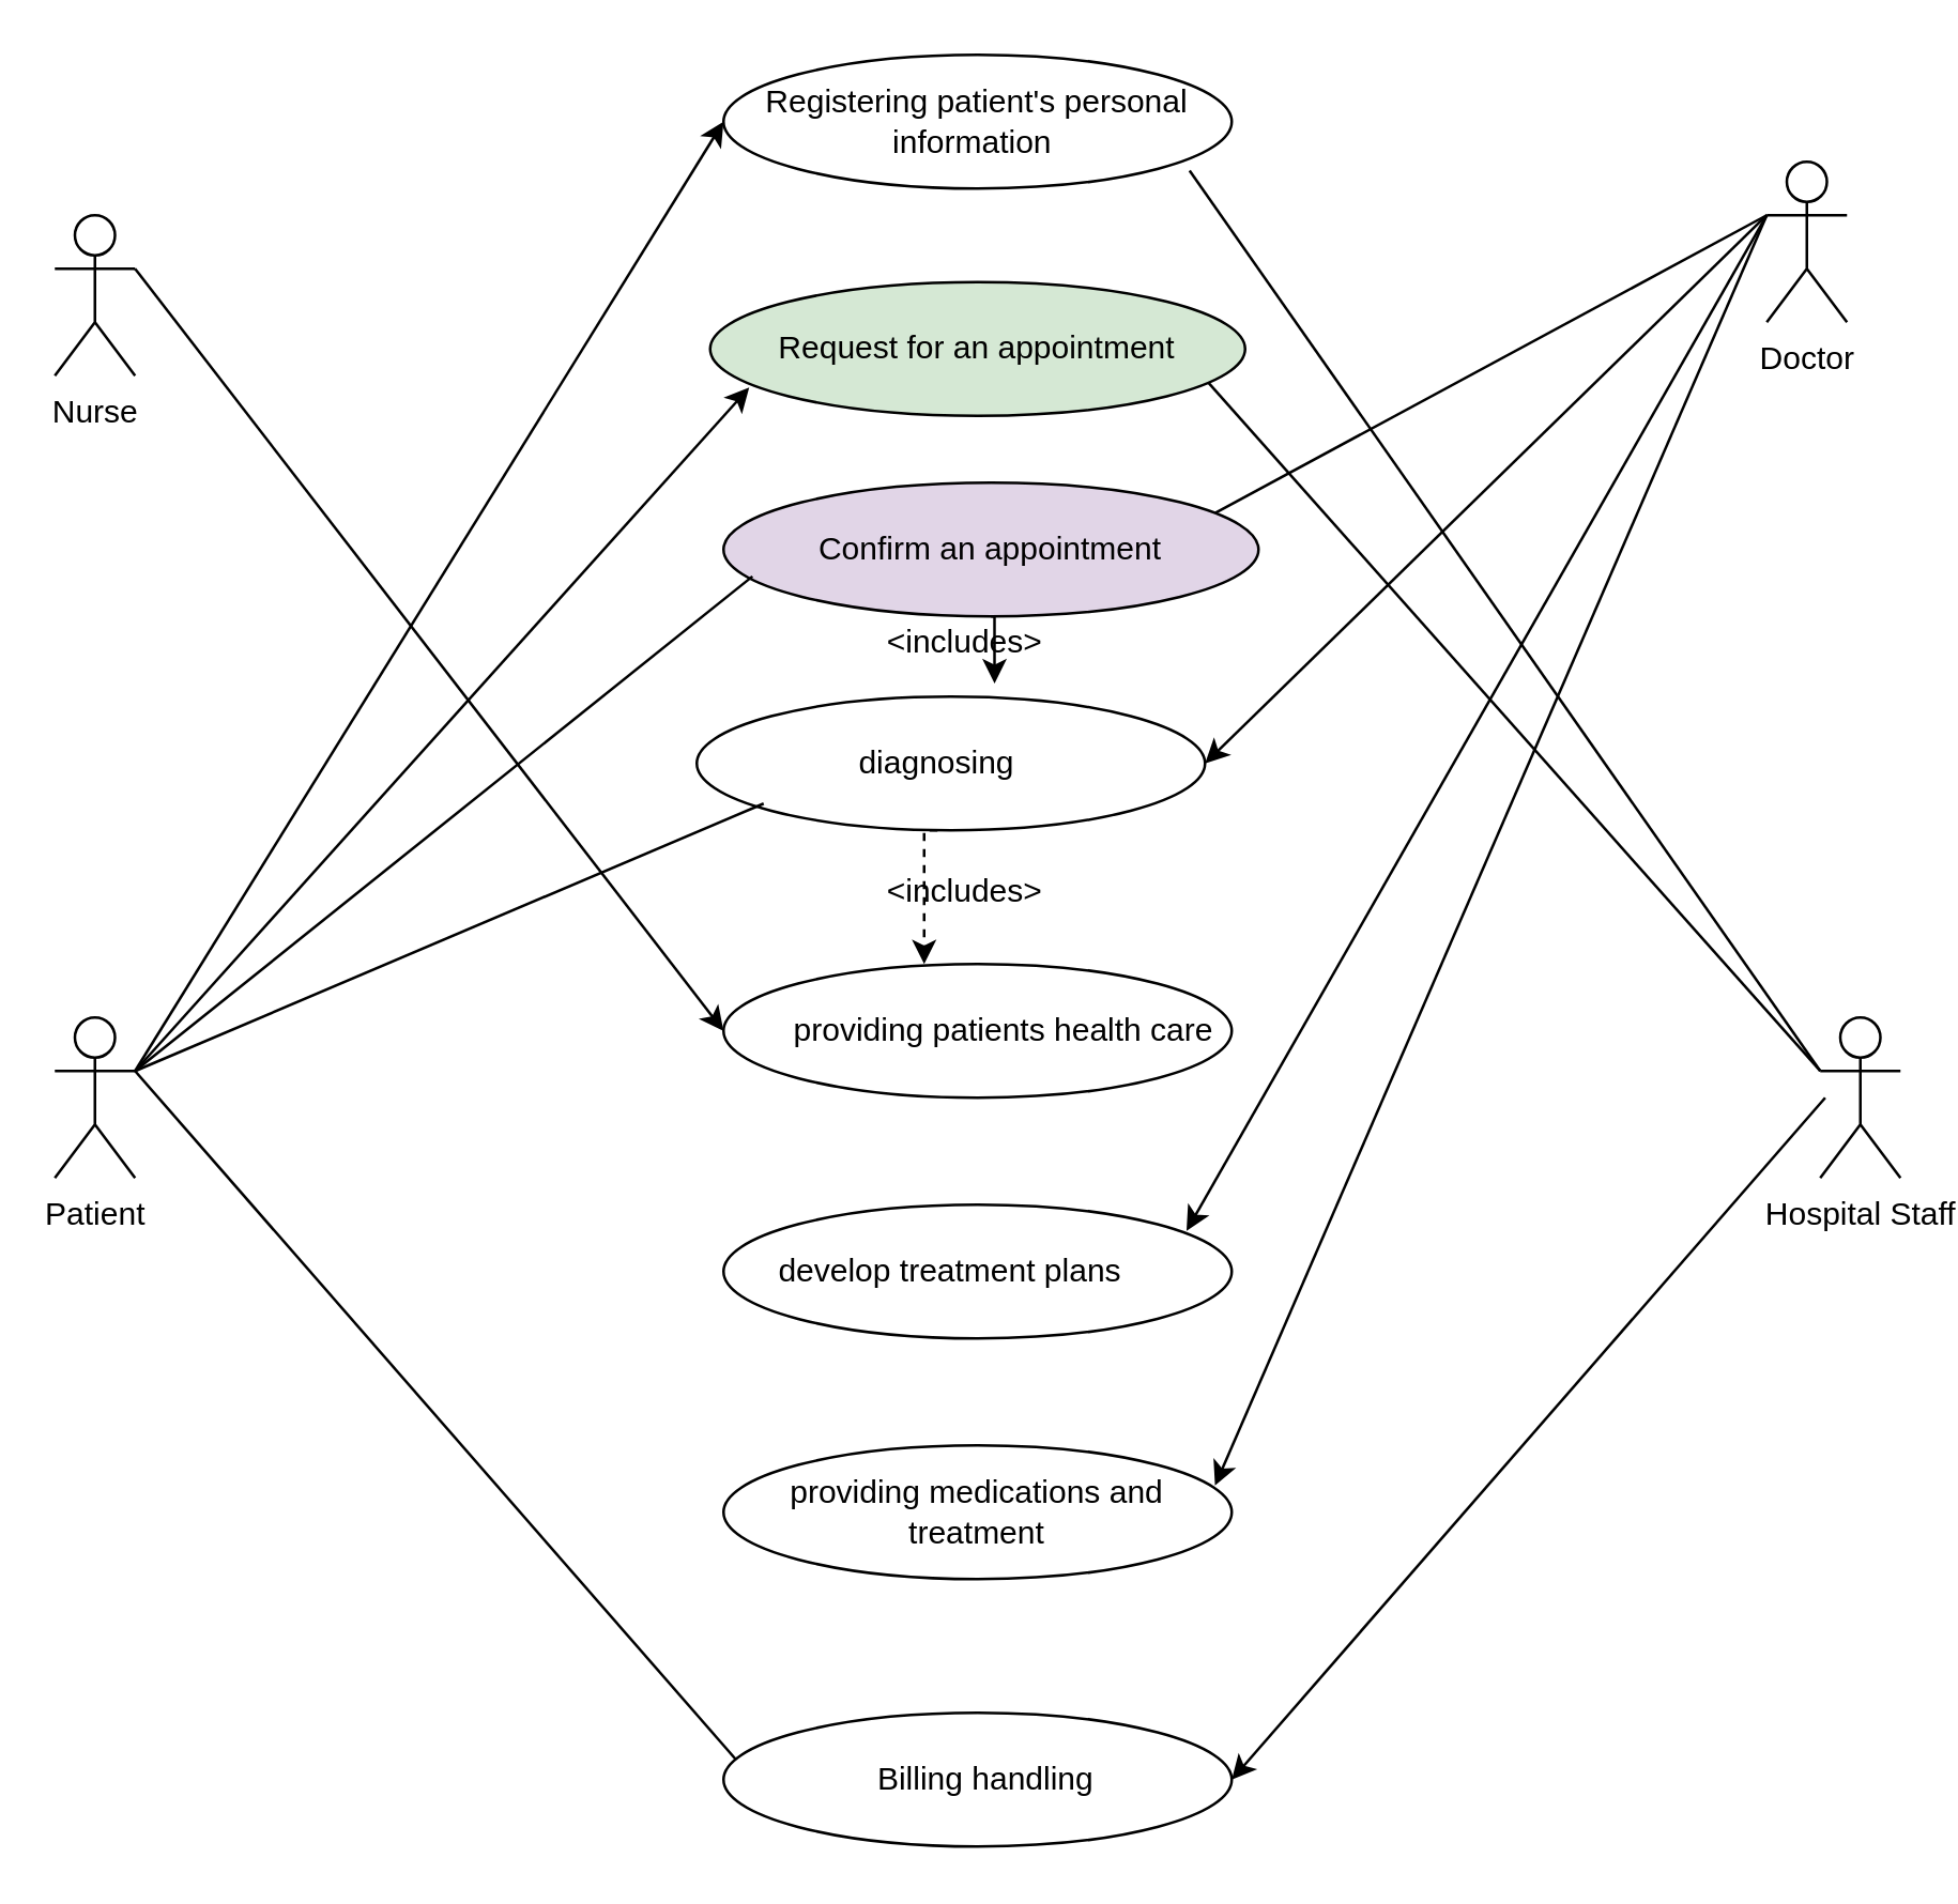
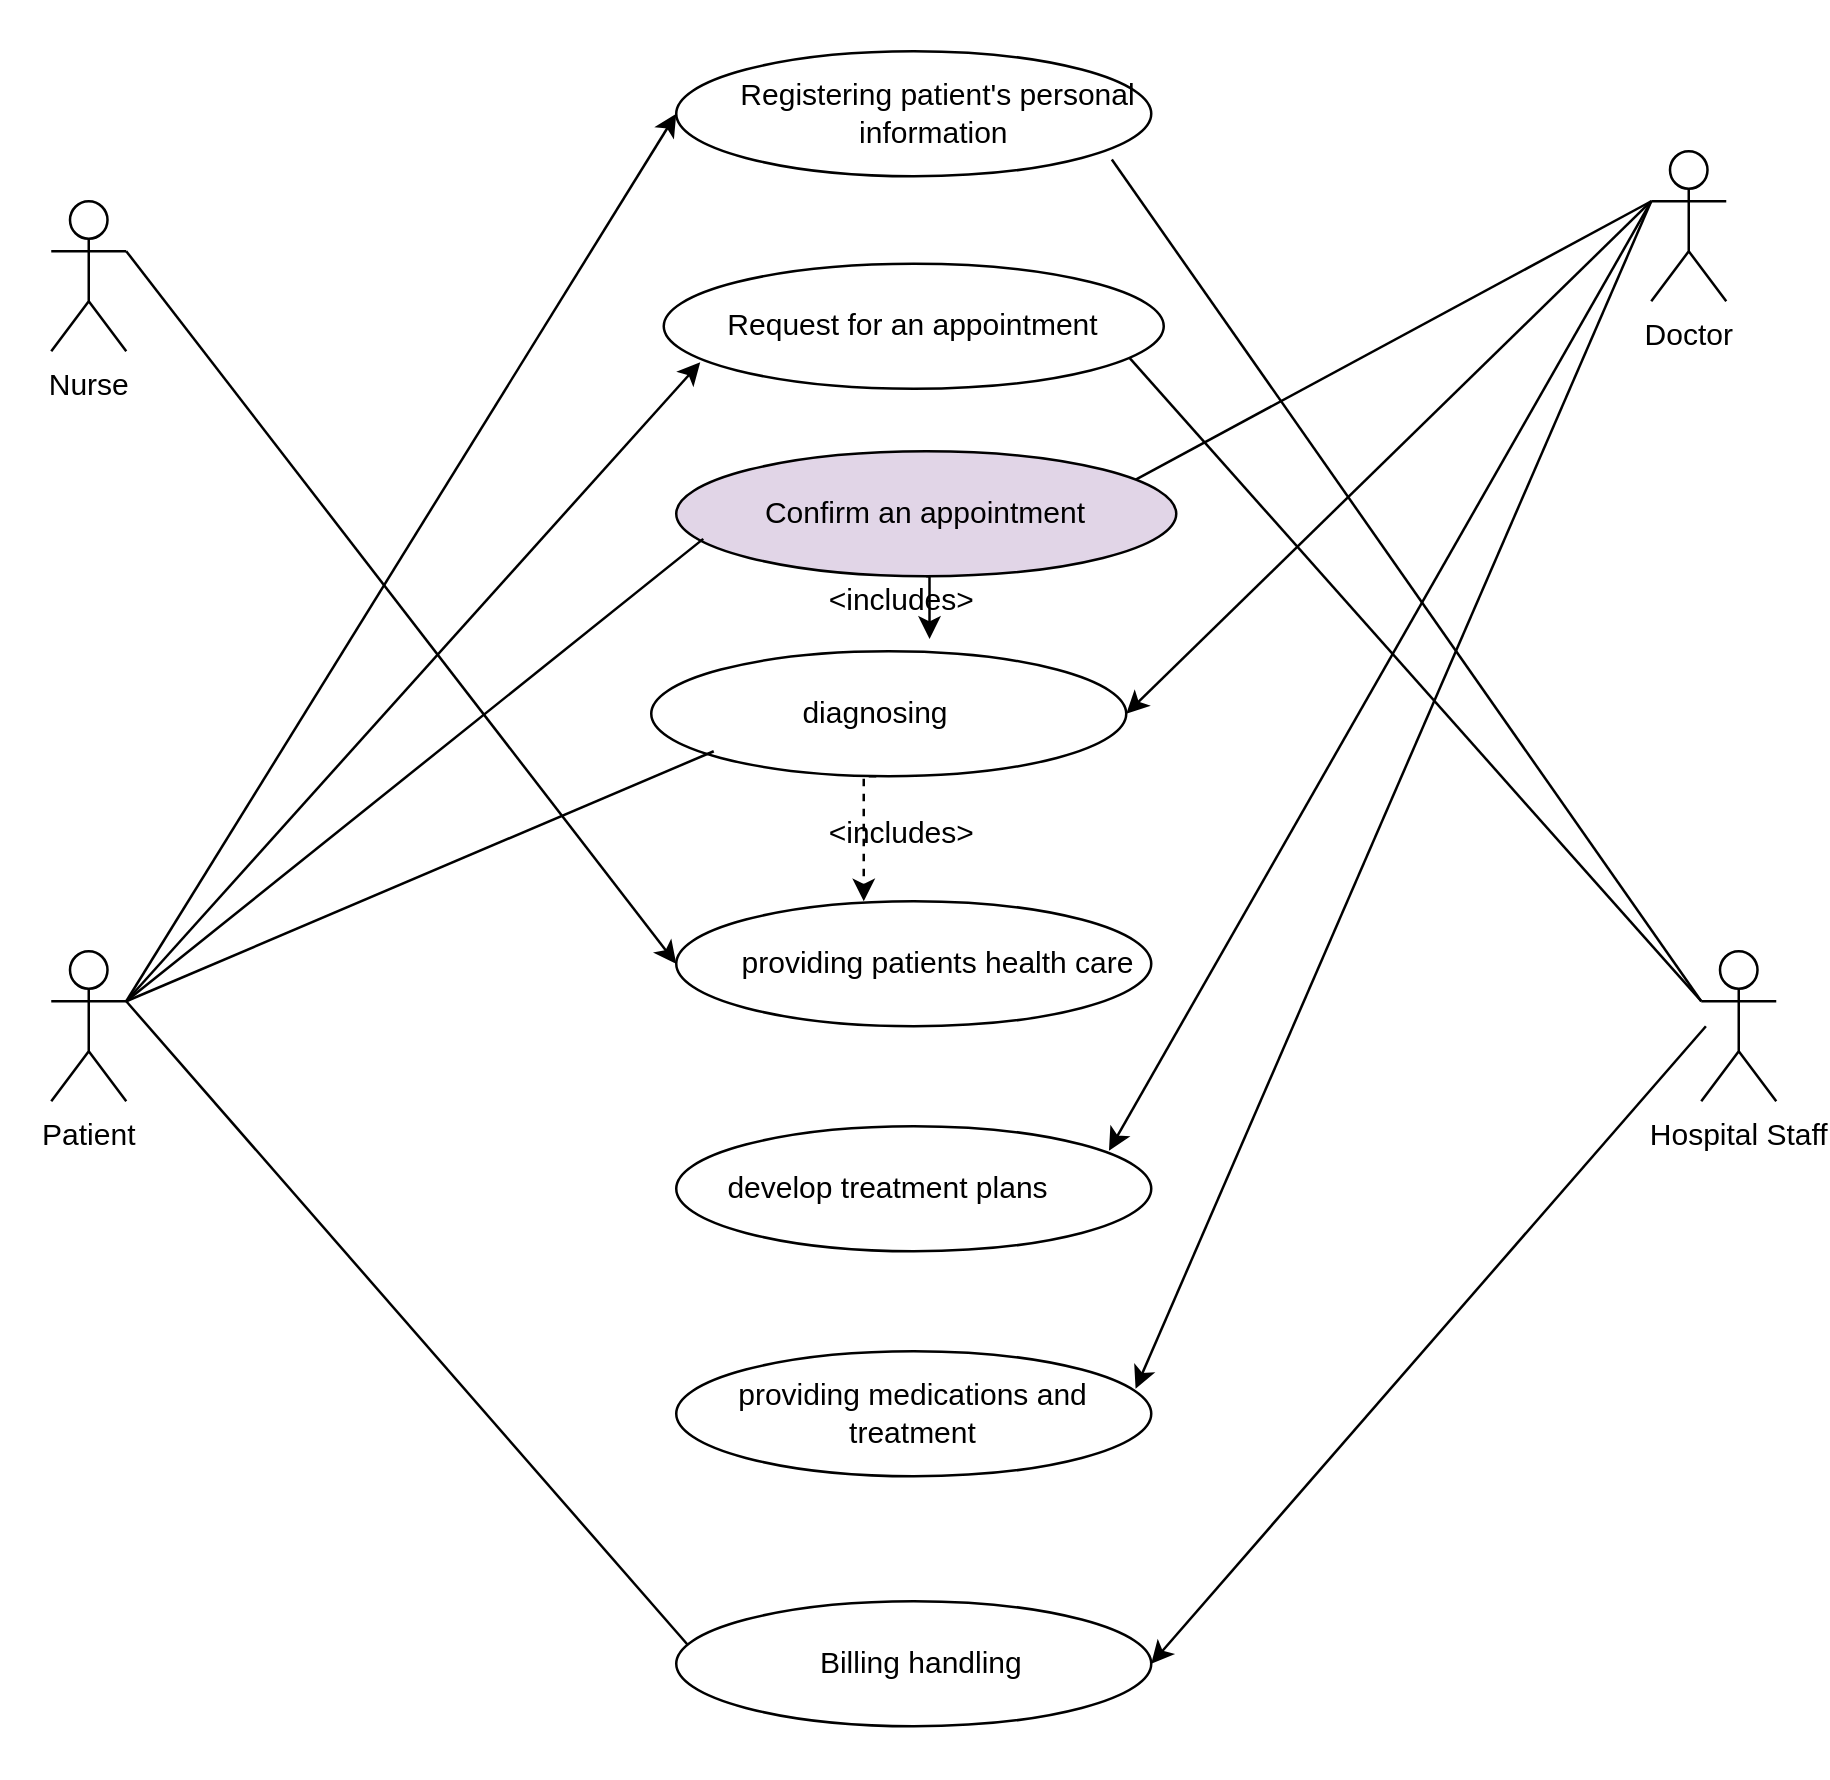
  <mxCell id="0" />
  <mxCell id="1" parent="0" />
  <mxCell id="2" value="" style="ellipse;whiteSpace=wrap;html=1;" vertex="1" parent="1"><mxGeometry x="270" y="450" width="190" height="50" as="geometry" /></mxCell>
  <mxCell id="3" value="" style="ellipse;whiteSpace=wrap;html=1;" vertex="1" parent="1"><mxGeometry x="270" y="640" width="190" height="50" as="geometry" /></mxCell>
  <mxCell id="4" value="Nurse" style="shape=umlActor;verticalLabelPosition=bottom;verticalAlign=top;html=1;outlineConnect=0;" vertex="1" parent="1"><mxGeometry x="20" y="80" width="30" height="60" as="geometry" /></mxCell>
  <mxCell id="5" value="Doctor" style="shape=umlActor;verticalLabelPosition=bottom;verticalAlign=top;html=1;outlineConnect=0;" vertex="1" parent="1"><mxGeometry x="660" y="60" width="30" height="60" as="geometry" /></mxCell>
  <mxCell id="6" value="Patient" style="shape=umlActor;verticalLabelPosition=bottom;verticalAlign=top;html=1;outlineConnect=0;" vertex="1" parent="1"><mxGeometry x="20" y="380" width="30" height="60" as="geometry" /></mxCell>
  <mxCell id="7" value="Hospital Staff" style="shape=umlActor;verticalLabelPosition=bottom;verticalAlign=top;html=1;outlineConnect=0;" vertex="1" parent="1"><mxGeometry x="680" y="380" width="30" height="60" as="geometry" /></mxCell>
  <mxCell id="8" value="" style="ellipse;whiteSpace=wrap;html=1;" vertex="1" parent="1"><mxGeometry x="270" y="20" width="190" height="50" as="geometry" /></mxCell>
  <mxCell id="9" value="" style="ellipse;whiteSpace=wrap;html=1;" vertex="1" parent="1"><mxGeometry x="260" y="260" width="190" height="50" as="geometry" /></mxCell>
  <mxCell id="10" value="" style="ellipse;whiteSpace=wrap;html=1;" vertex="1" parent="1"><mxGeometry x="270" y="360" width="190" height="50" as="geometry" /></mxCell>
  <mxCell id="11" value="providing patients health care" style="text;strokeColor=none;align=center;fillColor=none;html=1;verticalAlign=middle;whiteSpace=wrap;rounded=0;" vertex="1" parent="1"><mxGeometry x="290" y="370" width="170" height="30" as="geometry" /></mxCell>
  <mxCell id="12" value="develop treatment plans" style="text;strokeColor=none;align=center;fillColor=none;html=1;verticalAlign=middle;whiteSpace=wrap;rounded=0;rotation=0;" vertex="1" parent="1"><mxGeometry x="285" y="460" width="140" height="30" as="geometry" /></mxCell>
  <mxCell id="13" value="" style="edgeStyle=orthogonalEdgeStyle;rounded=0;orthogonalLoop=1;jettySize=auto;html=1;dashed=1;" edge="1" parent="1"><mxGeometry relative="1" as="geometry"><mxPoint x="350" y="310" as="sourcePoint" /><mxPoint x="345" y="360" as="targetPoint" /><Array as="points"><mxPoint x="345" y="310" /></Array></mxGeometry></mxCell>
  <mxCell id="14" value="diagnosing" style="text;strokeColor=none;align=center;fillColor=none;html=1;verticalAlign=middle;whiteSpace=wrap;rounded=0;" vertex="1" parent="1"><mxGeometry x="285" y="255" width="130" height="60" as="geometry" /></mxCell>
- <mxCell id="15" value="Registering patient's personal information&amp;nbsp;" style="text;strokeColor=none;align=center;fillColor=none;html=1;verticalAlign=middle;whiteSpace=wrap;rounded=0;" vertex="1" parent="1"><mxGeometry x="285" y="30" width="160" height="30" as="geometry" /></mxCell>
+ <mxCell id="15" value="Registering patient's personal information&amp;nbsp;" style="text;strokeColor=none;align=center;fillColor=none;html=1;verticalAlign=middle;whiteSpace=wrap;rounded=0;" vertex="1" parent="1"><mxGeometry x="295" y="30" width="160" height="30" as="geometry" /></mxCell>
  <mxCell id="16" value="Billing handling&amp;nbsp;" style="text;strokeColor=none;align=center;fillColor=none;html=1;verticalAlign=middle;whiteSpace=wrap;rounded=0;" vertex="1" parent="1"><mxGeometry x="325" y="650" width="90" height="30" as="geometry" /></mxCell>
  <mxCell id="17" value="" style="endArrow=classic;html=1;rounded=0;exitX=0;exitY=0.333;exitDx=0;exitDy=0;exitPerimeter=0;entryX=1;entryY=0.5;entryDx=0;entryDy=0;" edge="1" parent="1" source="5" target="9"><mxGeometry width="50" height="50" relative="1" as="geometry"><mxPoint x="550" y="130" as="sourcePoint" /><mxPoint x="600" y="80" as="targetPoint" /></mxGeometry></mxCell>
  <mxCell id="18" value="" style="endArrow=none;html=1;rounded=0;exitX=1;exitY=0.5;exitDx=0;exitDy=0;" edge="1" parent="1"><mxGeometry width="50" height="50" relative="1" as="geometry"><mxPoint x="410" y="215" as="sourcePoint" /><mxPoint x="660" y="80" as="targetPoint" /></mxGeometry></mxCell>
  <mxCell id="19" value="" style="endArrow=classic;html=1;rounded=0;exitX=1;exitY=0.333;exitDx=0;exitDy=0;exitPerimeter=0;entryX=0;entryY=0.5;entryDx=0;entryDy=0;" edge="1" parent="1" source="4" target="10"><mxGeometry width="50" height="50" relative="1" as="geometry"><mxPoint x="80" y="170" as="sourcePoint" /><mxPoint x="130" y="120" as="targetPoint" /></mxGeometry></mxCell>
  <mxCell id="20" value="" style="endArrow=classic;html=1;rounded=0;exitX=0;exitY=0.333;exitDx=0;exitDy=0;exitPerimeter=0;entryX=1;entryY=0.5;entryDx=0;entryDy=0;" edge="1" parent="1" target="3"><mxGeometry width="50" height="50" relative="1" as="geometry"><mxPoint x="681.86" y="410" as="sourcePoint" /><mxPoint x="425" y="654.45" as="targetPoint" /></mxGeometry></mxCell>
  <mxCell id="21" value="" style="endArrow=classic;html=1;rounded=0;exitX=0;exitY=0.333;exitDx=0;exitDy=0;exitPerimeter=0;entryX=0.912;entryY=0.76;entryDx=0;entryDy=0;entryPerimeter=0;" edge="1" parent="1" source="7"><mxGeometry width="50" height="50" relative="1" as="geometry"><mxPoint x="600" y="390" as="sourcePoint" /><mxPoint x="438.28" y="128" as="targetPoint" /></mxGeometry></mxCell>
  <mxCell id="22" value="" style="endArrow=none;html=1;rounded=0;entryX=0.024;entryY=0.348;entryDx=0;entryDy=0;entryPerimeter=0;" edge="1" parent="1" target="3"><mxGeometry width="50" height="50" relative="1" as="geometry"><mxPoint x="50" y="400" as="sourcePoint" /><mxPoint x="270" y="550" as="targetPoint" /></mxGeometry></mxCell>
  <mxCell id="23" value="" style="endArrow=none;html=1;rounded=0;entryX=0;entryY=0.75;entryDx=0;entryDy=0;" edge="1" parent="1" target="14"><mxGeometry width="50" height="50" relative="1" as="geometry"><mxPoint x="50" y="400" as="sourcePoint" /><mxPoint x="100" y="350" as="targetPoint" /></mxGeometry></mxCell>
  <mxCell id="24" value="" style="endArrow=classic;html=1;rounded=0;entryX=0.911;entryY=0.195;entryDx=0;entryDy=0;entryPerimeter=0;exitX=0;exitY=0.333;exitDx=0;exitDy=0;exitPerimeter=0;" edge="1" parent="1" source="5" target="2"><mxGeometry width="50" height="50" relative="1" as="geometry"><mxPoint x="660" y="90" as="sourcePoint" /><mxPoint x="770" y="380" as="targetPoint" /></mxGeometry></mxCell>
  <mxCell id="25" value="&amp;lt;includes&amp;gt;" style="text;html=1;align=center;verticalAlign=middle;resizable=0;points=[];autosize=1;strokeColor=none;fillColor=none;" vertex="1" parent="1"><mxGeometry x="320" y="318" width="80" height="30" as="geometry" /></mxCell>
- <mxCell id="26" value="Request for an appointment" style="ellipse;whiteSpace=wrap;html=1;fillColor=#d5e8d4;" vertex="1" parent="1"><mxGeometry x="265" y="105" width="200" height="50" as="geometry" /></mxCell>
+ <mxCell id="26" value="Request for an appointment" style="ellipse;whiteSpace=wrap;html=1;" vertex="1" parent="1"><mxGeometry x="265" y="105" width="200" height="50" as="geometry" /></mxCell>
  <mxCell id="27" value="Confirm an appointment" style="ellipse;whiteSpace=wrap;html=1;fillColor=#e1d5e7;" vertex="1" parent="1"><mxGeometry x="270" y="180" width="200" height="50" as="geometry" /></mxCell>
  <mxCell id="28" style="edgeStyle=orthogonalEdgeStyle;rounded=0;orthogonalLoop=1;jettySize=auto;html=1;exitX=0.5;exitY=1;exitDx=0;exitDy=0;entryX=0.664;entryY=0.001;entryDx=0;entryDy=0;entryPerimeter=0;dashed=0;" edge="1" parent="1" source="27" target="14"><mxGeometry relative="1" as="geometry" /></mxCell>
  <mxCell id="29" value="&amp;lt;includes&amp;gt;" style="text;html=1;align=center;verticalAlign=middle;resizable=0;points=[];autosize=1;strokeColor=none;fillColor=none;" vertex="1" parent="1"><mxGeometry x="320" y="225" width="80" height="30" as="geometry" /></mxCell>
  <mxCell id="30" value="" style="endArrow=classic;html=1;rounded=0;entryX=0.073;entryY=0.789;entryDx=0;entryDy=0;entryPerimeter=0;" edge="1" parent="1" target="26"><mxGeometry width="50" height="50" relative="1" as="geometry"><mxPoint x="50" y="400" as="sourcePoint" /><mxPoint x="100" y="350" as="targetPoint" /></mxGeometry></mxCell>
  <mxCell id="31" value="" style="endArrow=none;html=1;rounded=0;entryX=0.054;entryY=0.701;entryDx=0;entryDy=0;entryPerimeter=0;" edge="1" parent="1" target="27"><mxGeometry width="50" height="50" relative="1" as="geometry"><mxPoint x="50" y="400" as="sourcePoint" /><mxPoint x="100" y="350" as="targetPoint" /></mxGeometry></mxCell>
  <mxCell id="32" value="" style="endArrow=classic;html=1;rounded=0;entryX=0;entryY=0.5;entryDx=0;entryDy=0;" edge="1" parent="1" target="8"><mxGeometry width="50" height="50" relative="1" as="geometry"><mxPoint x="50" y="400" as="sourcePoint" /><mxPoint x="100" y="320" as="targetPoint" /></mxGeometry></mxCell>
  <mxCell id="33" value="" style="endArrow=none;html=1;rounded=0;entryX=0.917;entryY=0.866;entryDx=0;entryDy=0;entryPerimeter=0;" edge="1" parent="1" target="8"><mxGeometry width="50" height="50" relative="1" as="geometry"><mxPoint x="680" y="400" as="sourcePoint" /><mxPoint x="710" y="250" as="targetPoint" /></mxGeometry></mxCell>
  <mxCell id="34" value="providing medications and treatment" style="ellipse;whiteSpace=wrap;html=1;" vertex="1" parent="1"><mxGeometry x="270" y="540" width="190" height="50" as="geometry" /></mxCell>
  <mxCell id="35" value="" style="endArrow=classic;html=1;rounded=0;entryX=0.967;entryY=0.301;entryDx=0;entryDy=0;entryPerimeter=0;" edge="1" parent="1" target="34"><mxGeometry width="50" height="50" relative="1" as="geometry"><mxPoint x="660" y="80" as="sourcePoint" /><mxPoint x="780" y="220" as="targetPoint" /></mxGeometry></mxCell>
